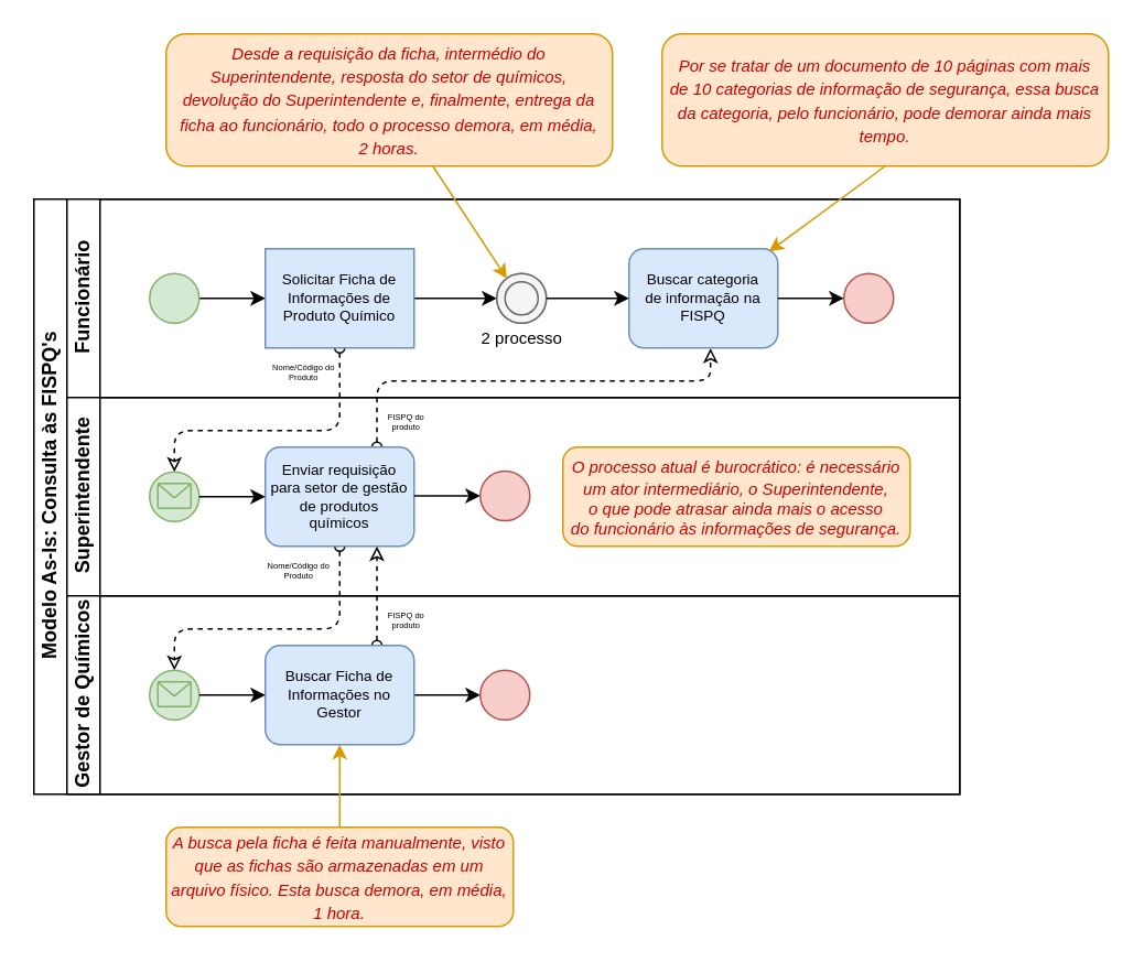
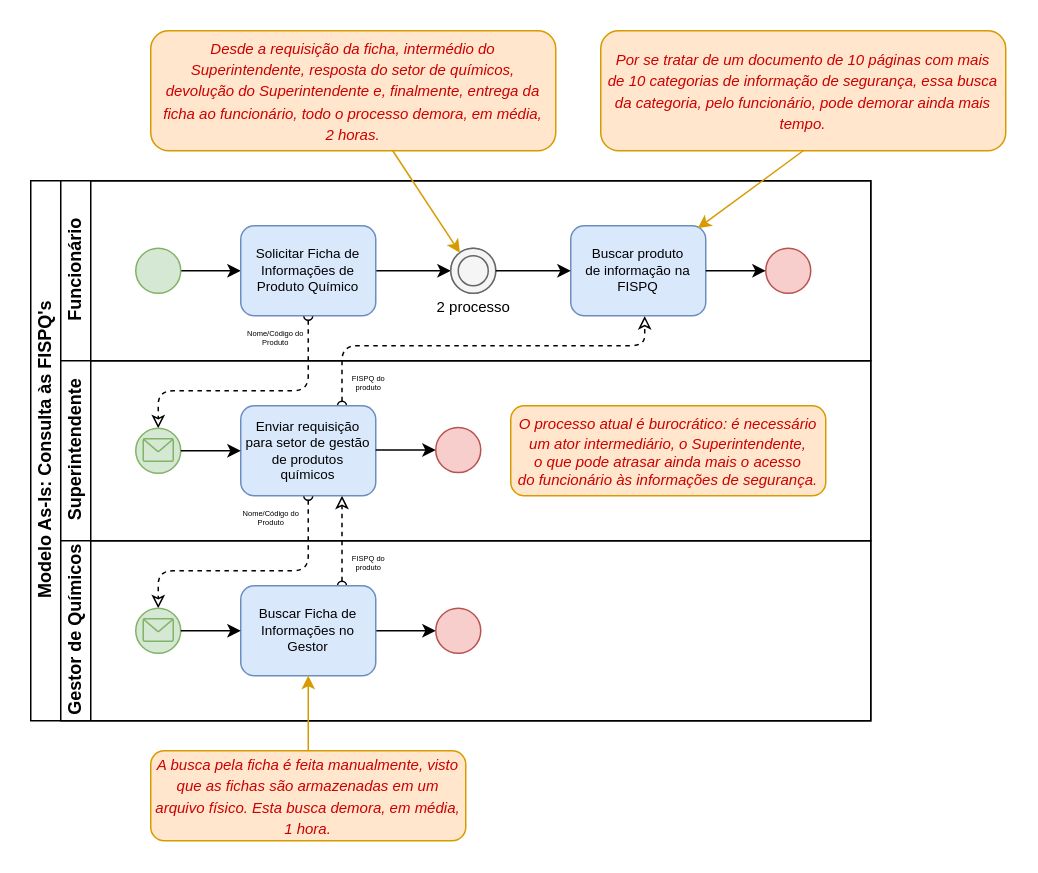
  <mxCell id="0" />
  <mxCell id="1" parent="0" />
  <mxCell id="2" value="Modelo As-Is: Consulta às FISPQ's" style="swimlane;html=1;childLayout=stackLayout;resizeParent=1;resizeParentMax=0;horizontal=0;startSize=20;horizontalStack=0;" parent="1" vertex="1"><mxGeometry x="20" y="120" width="560" height="360" as="geometry" /></mxCell>
  <mxCell id="3" style="edgeStyle=orthogonalEdgeStyle;rounded=1;orthogonalLoop=1;jettySize=auto;html=1;exitX=0.75;exitY=0;exitDx=0;exitDy=0;entryX=0.548;entryY=1.004;entryDx=0;entryDy=0;endArrow=classic;endFill=0;dashed=1;startArrow=oval;startFill=0;entryPerimeter=0;curved=0;" parent="2" source="24" target="17" edge="1"><mxGeometry relative="1" as="geometry"><Array as="points"><mxPoint x="208" y="110" /><mxPoint x="409" y="110" /></Array></mxGeometry></mxCell>
  <mxCell id="4" style="edgeStyle=orthogonalEdgeStyle;rounded=0;orthogonalLoop=1;jettySize=auto;html=1;exitX=0.75;exitY=0;exitDx=0;exitDy=0;entryX=0.75;entryY=1;entryDx=0;entryDy=0;dashed=1;endArrow=classic;endFill=0;startArrow=oval;startFill=0;" parent="2" source="44" target="24" edge="1"><mxGeometry relative="1" as="geometry" /></mxCell>
  <mxCell id="5" style="edgeStyle=orthogonalEdgeStyle;rounded=1;orthogonalLoop=1;jettySize=auto;html=1;exitX=0.5;exitY=1;exitDx=0;exitDy=0;entryX=0.5;entryY=0;entryDx=0;entryDy=0;dashed=1;curved=0;startArrow=oval;startFill=0;endArrow=classic;endFill=0;" parent="2" source="24" target="39" edge="1"><mxGeometry relative="1" as="geometry"><Array as="points"><mxPoint x="185" y="260" /><mxPoint x="85" y="260" /></Array></mxGeometry></mxCell>
  <mxCell id="6" style="edgeStyle=orthogonalEdgeStyle;rounded=1;orthogonalLoop=1;jettySize=auto;html=1;exitX=0.5;exitY=1;exitDx=0;exitDy=0;entryX=0.5;entryY=0;entryDx=0;entryDy=0;curved=0;dashed=1;startArrow=oval;startFill=0;spacing=-3;endArrow=classic;endFill=0;" parent="2" source="11" target="26" edge="1"><mxGeometry relative="1" as="geometry"><Array as="points"><mxPoint x="185" y="140" /><mxPoint x="85" y="140" /></Array></mxGeometry></mxCell>
  <mxCell id="7" value="Funcionário" style="swimlane;html=1;startSize=20;horizontal=0;" parent="2" vertex="1"><mxGeometry x="20" width="540" height="120" as="geometry" /></mxCell>
  <mxCell id="8" value="" style="edgeStyle=orthogonalEdgeStyle;rounded=0;orthogonalLoop=1;jettySize=auto;html=1;" parent="7" source="9" target="11" edge="1"><mxGeometry relative="1" as="geometry" /></mxCell>
  <mxCell id="9" value="" style="ellipse;whiteSpace=wrap;html=1;fillColor=#d5e8d4;strokeColor=#82b366;" parent="7" vertex="1"><mxGeometry x="50" y="45" width="30" height="30" as="geometry" /></mxCell>
  <mxCell id="10" style="edgeStyle=orthogonalEdgeStyle;rounded=0;orthogonalLoop=1;jettySize=auto;html=1;exitX=1;exitY=0.5;exitDx=0;exitDy=0;" parent="7" source="11" edge="1"><mxGeometry relative="1" as="geometry"><mxPoint x="260.0" y="59.973" as="targetPoint" /></mxGeometry></mxCell>
- <mxCell id="11" value="Solicitar Ficha de Informações de Produto Químico" style="whiteSpace=wrap;html=1;fontFamily=Helvetica;fontSize=9;align=center;fillColor=#dae8fc;strokeColor=#6c8ebf;rounded=0;" parent="7" vertex="1"><mxGeometry x="120" y="30" width="90" height="60" as="geometry" /></mxCell>
+ <mxCell id="11" value="Solicitar Ficha de Informações de Produto Químico" style="rounded=1;whiteSpace=wrap;html=1;fontFamily=Helvetica;fontSize=9;align=center;fillColor=#dae8fc;strokeColor=#6c8ebf;" parent="7" vertex="1"><mxGeometry x="120" y="30" width="90" height="60" as="geometry" /></mxCell>
  <mxCell id="12" value="&lt;p style=&quot;line-height: 30%; font-size: 5px;&quot;&gt;&lt;font style=&quot;font-size: 5px;&quot;&gt;Nome/Código do&lt;/font&gt;&lt;/p&gt;&lt;p style=&quot;line-height: 30%; font-size: 5px;&quot;&gt;&lt;font style=&quot;font-size: 5px;&quot;&gt;Produto&lt;/font&gt;&lt;/p&gt;" style="text;html=1;align=center;verticalAlign=middle;resizable=0;points=[];autosize=1;strokeColor=none;fillColor=none;fontSize=9;" parent="7" vertex="1"><mxGeometry x="113" y="90" width="60" height="30" as="geometry" /></mxCell>
  <mxCell id="13" value="" style="group" parent="7" vertex="1" connectable="0"><mxGeometry x="260" y="45" width="30" height="30" as="geometry" /></mxCell>
  <mxCell id="14" value="" style="ellipse;whiteSpace=wrap;html=1;fillColor=#d5e8d4;strokeColor=#82b366;" parent="13" vertex="1"><mxGeometry width="30" height="30" as="geometry" /></mxCell>
  <mxCell id="15" value="" style="ellipse;whiteSpace=wrap;html=1;fillColor=#f5f5f5;strokeColor=#666666;fontColor=#333333;" parent="13" vertex="1"><mxGeometry width="30" height="30" as="geometry" /></mxCell>
  <mxCell id="16" value="" style="ellipse;whiteSpace=wrap;html=1;fillColor=#f5f5f5;strokeColor=#666666;fontColor=#333333;" parent="13" vertex="1"><mxGeometry x="5" y="5" width="20" height="20" as="geometry" /></mxCell>
- <mxCell id="17" value="Buscar categoria&lt;div&gt;de informação na FISPQ&lt;/div&gt;" style="rounded=1;whiteSpace=wrap;html=1;fontFamily=Helvetica;fontSize=9;align=center;fillColor=#dae8fc;strokeColor=#6c8ebf;" parent="7" vertex="1"><mxGeometry x="340" y="30" width="90" height="60" as="geometry" /></mxCell>
+ <mxCell id="17" value="Buscar produto&lt;div&gt;de informação na FISPQ&lt;/div&gt;" style="rounded=1;whiteSpace=wrap;html=1;fontFamily=Helvetica;fontSize=9;align=center;fillColor=#dae8fc;strokeColor=#6c8ebf;" parent="7" vertex="1"><mxGeometry x="340" y="30" width="90" height="60" as="geometry" /></mxCell>
  <mxCell id="18" style="edgeStyle=orthogonalEdgeStyle;rounded=0;orthogonalLoop=1;jettySize=auto;html=1;exitX=1;exitY=0.5;exitDx=0;exitDy=0;entryX=0;entryY=0.5;entryDx=0;entryDy=0;" parent="7" source="15" target="17" edge="1"><mxGeometry relative="1" as="geometry" /></mxCell>
  <mxCell id="19" style="edgeStyle=orthogonalEdgeStyle;rounded=0;orthogonalLoop=1;jettySize=auto;html=1;exitX=1;exitY=0.5;exitDx=0;exitDy=0;entryX=0;entryY=0.5;entryDx=0;entryDy=0;" parent="7" target="21" edge="1"><mxGeometry relative="1" as="geometry"><mxPoint x="430" y="60" as="sourcePoint" /><Array as="points"><mxPoint x="440" y="60.5" /><mxPoint x="440" y="60.5" /></Array></mxGeometry></mxCell>
  <mxCell id="20" value="" style="group" parent="7" vertex="1" connectable="0"><mxGeometry x="470" y="45" width="30" height="30" as="geometry" /></mxCell>
  <mxCell id="21" value="" style="ellipse;whiteSpace=wrap;html=1;fillColor=#f8cecc;strokeColor=#b85450;" parent="20" vertex="1"><mxGeometry width="30" height="30" as="geometry" /></mxCell>
  <mxCell id="22" value="&lt;p style=&quot;line-height: 30%; font-size: 10px;&quot;&gt;2 processo&lt;/p&gt;" style="text;html=1;align=center;verticalAlign=middle;resizable=0;points=[];autosize=1;strokeColor=none;fillColor=none;fontSize=10;" parent="7" vertex="1"><mxGeometry x="245" y="64" width="60" height="40" as="geometry" /></mxCell>
  <mxCell id="23" value="Superintendente" style="swimlane;html=1;startSize=20;horizontal=0;" parent="2" vertex="1"><mxGeometry x="20" y="120" width="540" height="120" as="geometry" /></mxCell>
  <mxCell id="24" value="Enviar requisição para setor de gestão de produtos&lt;div style=&quot;font-size: 9px;&quot;&gt;químicos&lt;/div&gt;" style="rounded=1;whiteSpace=wrap;html=1;fontFamily=Helvetica;fontSize=9;align=center;fillColor=#dae8fc;strokeColor=#6c8ebf;" parent="23" vertex="1"><mxGeometry x="120" y="30" width="90" height="60" as="geometry" /></mxCell>
  <mxCell id="25" value="" style="group" parent="23" vertex="1" connectable="0"><mxGeometry x="50" y="45" width="30" height="30" as="geometry" /></mxCell>
  <mxCell id="26" value="" style="ellipse;whiteSpace=wrap;html=1;fillColor=#d5e8d4;strokeColor=#82b366;" parent="25" vertex="1"><mxGeometry width="30" height="30" as="geometry" /></mxCell>
  <mxCell id="27" value="" style="group" parent="25" vertex="1" connectable="0"><mxGeometry x="5" y="7" width="20" height="15" as="geometry" /></mxCell>
  <mxCell id="28" value="" style="rounded=1;whiteSpace=wrap;html=1;absoluteArcSize=1;arcSize=2;strokeWidth=1;fillColor=#d5e8d4;strokeColor=#82b366;" parent="27" vertex="1"><mxGeometry width="20" height="15" as="geometry" /></mxCell>
  <mxCell id="29" value="" style="strokeWidth=1;html=1;shape=mxgraph.flowchart.extract_or_measurement;whiteSpace=wrap;rotation=-180;fillColor=#d5e8d4;strokeColor=#82b366;" parent="27" vertex="1"><mxGeometry x="0.5" width="19" height="8.571" as="geometry" /></mxCell>
  <mxCell id="30" style="edgeStyle=orthogonalEdgeStyle;rounded=0;orthogonalLoop=1;jettySize=auto;html=1;entryX=0;entryY=0.5;entryDx=0;entryDy=0;" parent="23" source="26" target="24" edge="1"><mxGeometry relative="1" as="geometry" /></mxCell>
  <mxCell id="31" value="&lt;p style=&quot;line-height: 30%; font-size: 5px;&quot;&gt;&lt;font style=&quot;font-size: 5px;&quot;&gt;Nome/Código do&lt;/font&gt;&lt;/p&gt;&lt;p style=&quot;line-height: 30%; font-size: 5px;&quot;&gt;&lt;font style=&quot;font-size: 5px;&quot;&gt;Produto&lt;/font&gt;&lt;/p&gt;" style="text;html=1;align=center;verticalAlign=middle;resizable=0;points=[];autosize=1;strokeColor=none;fillColor=none;fontSize=9;" parent="23" vertex="1"><mxGeometry x="110" y="90" width="60" height="30" as="geometry" /></mxCell>
  <mxCell id="32" value="&lt;p style=&quot;line-height: 30%; font-size: 5px;&quot;&gt;FISPQ do&lt;/p&gt;&lt;p style=&quot;line-height: 30%; font-size: 5px;&quot;&gt;produto&lt;/p&gt;" style="text;html=1;align=center;verticalAlign=middle;resizable=0;points=[];autosize=1;strokeColor=none;fillColor=none;fontSize=9;" parent="23" vertex="1"><mxGeometry x="180" width="50" height="30" as="geometry" /></mxCell>
  <mxCell id="33" style="edgeStyle=orthogonalEdgeStyle;rounded=0;orthogonalLoop=1;jettySize=auto;html=1;exitX=1;exitY=0.5;exitDx=0;exitDy=0;entryX=0;entryY=0.5;entryDx=0;entryDy=0;" parent="23" target="35" edge="1"><mxGeometry relative="1" as="geometry"><mxPoint x="210" y="59.5" as="sourcePoint" /><Array as="points"><mxPoint x="220" y="60" /><mxPoint x="220" y="60" /></Array></mxGeometry></mxCell>
  <mxCell id="34" value="" style="group" parent="23" vertex="1" connectable="0"><mxGeometry x="250" y="44.5" width="30" height="30" as="geometry" /></mxCell>
  <mxCell id="35" value="" style="ellipse;whiteSpace=wrap;html=1;fillColor=#f8cecc;strokeColor=#b85450;" parent="34" vertex="1"><mxGeometry width="30" height="30" as="geometry" /></mxCell>
  <mxCell id="36" value="&lt;span style=&quot;color: rgb(204, 0, 0); font-size: 10px; font-style: italic; text-wrap: nowrap;&quot;&gt;O processo atual é burocrático: é necessário&lt;/span&gt;&lt;div style=&quot;color: rgb(204, 0, 0); font-size: 10px; font-style: italic; text-wrap: nowrap;&quot;&gt;um ator intermediário, o Superintendente,&lt;/div&gt;&lt;div style=&quot;color: rgb(204, 0, 0); font-size: 10px; font-style: italic; text-wrap: nowrap;&quot;&gt;o que pode atrasar ainda mais o acesso&lt;/div&gt;&lt;div style=&quot;color: rgb(204, 0, 0); font-size: 10px; font-style: italic; text-wrap: nowrap;&quot;&gt;do funcionário às informações de segurança.&lt;/div&gt;" style="rounded=1;whiteSpace=wrap;html=1;fillColor=#ffe6cc;strokeColor=#d79b00;" parent="23" vertex="1"><mxGeometry x="300" y="30" width="210" height="60" as="geometry" /></mxCell>
  <mxCell id="37" value="Gestor de Químicos" style="swimlane;html=1;startSize=20;horizontal=0;" parent="2" vertex="1"><mxGeometry x="20" y="240" width="540" height="120" as="geometry" /></mxCell>
  <mxCell id="38" value="" style="group" parent="37" vertex="1" connectable="0"><mxGeometry x="50" y="45" width="30" height="30" as="geometry" /></mxCell>
  <mxCell id="39" value="" style="ellipse;whiteSpace=wrap;html=1;fillColor=#d5e8d4;strokeColor=#82b366;" parent="38" vertex="1"><mxGeometry width="30" height="30" as="geometry" /></mxCell>
  <mxCell id="40" value="" style="group" parent="38" vertex="1" connectable="0"><mxGeometry x="5" y="7" width="20" height="15" as="geometry" /></mxCell>
  <mxCell id="41" value="" style="rounded=1;whiteSpace=wrap;html=1;absoluteArcSize=1;arcSize=2;strokeWidth=1;fillColor=#d5e8d4;strokeColor=#82b366;" parent="40" vertex="1"><mxGeometry width="20" height="15" as="geometry" /></mxCell>
  <mxCell id="42" value="" style="strokeWidth=1;html=1;shape=mxgraph.flowchart.extract_or_measurement;whiteSpace=wrap;rotation=-180;fillColor=#d5e8d4;strokeColor=#82b366;" parent="40" vertex="1"><mxGeometry x="0.5" width="19" height="8.571" as="geometry" /></mxCell>
  <mxCell id="43" style="edgeStyle=orthogonalEdgeStyle;rounded=0;orthogonalLoop=1;jettySize=auto;html=1;exitX=1;exitY=0.5;exitDx=0;exitDy=0;entryX=0;entryY=0.5;entryDx=0;entryDy=0;" parent="37" source="44" target="46" edge="1"><mxGeometry relative="1" as="geometry" /></mxCell>
  <mxCell id="44" value="Buscar Ficha de Informações no Gestor" style="rounded=1;whiteSpace=wrap;html=1;fontFamily=Helvetica;fontSize=9;align=center;fillColor=#dae8fc;strokeColor=#6c8ebf;" parent="37" vertex="1"><mxGeometry x="120" y="30" width="90" height="60" as="geometry" /></mxCell>
  <mxCell id="45" value="" style="group" parent="37" vertex="1" connectable="0"><mxGeometry x="250" y="45" width="30" height="30" as="geometry" /></mxCell>
  <mxCell id="46" value="" style="ellipse;whiteSpace=wrap;html=1;fillColor=#f8cecc;strokeColor=#b85450;" parent="45" vertex="1"><mxGeometry width="30" height="30" as="geometry" /></mxCell>
  <mxCell id="47" style="edgeStyle=orthogonalEdgeStyle;rounded=0;orthogonalLoop=1;jettySize=auto;html=1;exitX=1;exitY=0.5;exitDx=0;exitDy=0;entryX=0;entryY=0.5;entryDx=0;entryDy=0;" parent="37" source="39" target="44" edge="1"><mxGeometry relative="1" as="geometry" /></mxCell>
  <mxCell id="48" value="&lt;p style=&quot;line-height: 30%; font-size: 5px;&quot;&gt;FISPQ do&lt;/p&gt;&lt;p style=&quot;line-height: 30%; font-size: 5px;&quot;&gt;produto&lt;/p&gt;" style="text;html=1;align=center;verticalAlign=middle;resizable=0;points=[];autosize=1;strokeColor=none;fillColor=none;fontSize=9;" parent="37" vertex="1"><mxGeometry x="180" width="50" height="30" as="geometry" /></mxCell>
  <mxCell id="49" style="edgeStyle=orthogonalEdgeStyle;rounded=0;orthogonalLoop=1;jettySize=auto;html=1;entryX=0.5;entryY=1;entryDx=0;entryDy=0;fillColor=#ffe6cc;strokeColor=#d79b00;" parent="1" source="50" target="44" edge="1"><mxGeometry relative="1" as="geometry" /></mxCell>
  <mxCell id="50" value="&lt;font color=&quot;#cc0000&quot;&gt;&lt;span style=&quot;font-size: 10px; text-wrap: nowrap;&quot;&gt;&lt;i&gt;A busca pela ficha é feita manualmente, visto&lt;/i&gt;&lt;/span&gt;&lt;/font&gt;&lt;div&gt;&lt;font color=&quot;#cc0000&quot;&gt;&lt;span style=&quot;font-size: 10px; text-wrap: nowrap;&quot;&gt;&lt;i&gt;que as fichas são armazenadas em um&lt;/i&gt;&lt;/span&gt;&lt;/font&gt;&lt;/div&gt;&lt;div&gt;&lt;font color=&quot;#cc0000&quot;&gt;&lt;span style=&quot;font-size: 10px; text-wrap: nowrap;&quot;&gt;&lt;i&gt;arquivo físico. Esta busca demora, em média,&lt;/i&gt;&lt;/span&gt;&lt;/font&gt;&lt;/div&gt;&lt;div&gt;&lt;font color=&quot;#cc0000&quot;&gt;&lt;span style=&quot;font-size: 10px; text-wrap: nowrap;&quot;&gt;&lt;i&gt;1 hora.&lt;/i&gt;&lt;/span&gt;&lt;/font&gt;&lt;/div&gt;" style="rounded=1;whiteSpace=wrap;html=1;fillColor=#ffe6cc;strokeColor=#d79b00;" parent="1" vertex="1"><mxGeometry x="100" y="500" width="210" height="60" as="geometry" /></mxCell>
  <mxCell id="51" style="rounded=0;orthogonalLoop=1;jettySize=auto;html=1;entryX=0.204;entryY=0.101;entryDx=0;entryDy=0;fillColor=#ffe6cc;strokeColor=#d79b00;entryPerimeter=0;" parent="1" source="52" target="15" edge="1"><mxGeometry relative="1" as="geometry" /></mxCell>
  <mxCell id="52" value="&lt;font color=&quot;#cc0000&quot;&gt;&lt;span style=&quot;font-size: 10px; text-wrap: nowrap;&quot;&gt;&lt;i&gt;Desde a requisição da ficha, intermédio do&lt;/i&gt;&lt;/span&gt;&lt;/font&gt;&lt;div&gt;&lt;font color=&quot;#cc0000&quot;&gt;&lt;span style=&quot;font-size: 10px; text-wrap: nowrap;&quot;&gt;&lt;i&gt;Superintendente, resposta do setor de químicos,&lt;/i&gt;&lt;/span&gt;&lt;/font&gt;&lt;/div&gt;&lt;div&gt;&lt;font color=&quot;#cc0000&quot;&gt;&lt;span style=&quot;font-size: 10px; text-wrap: nowrap;&quot;&gt;&lt;i&gt;devolução do Superintendente e, finalmente, entrega da&lt;/i&gt;&lt;/span&gt;&lt;/font&gt;&lt;/div&gt;&lt;div&gt;&lt;font color=&quot;#cc0000&quot;&gt;&lt;span style=&quot;font-size: 10px; text-wrap: nowrap;&quot;&gt;&lt;i&gt;ficha ao funcionário, todo o processo demora, em média,&lt;/i&gt;&lt;/span&gt;&lt;/font&gt;&lt;/div&gt;&lt;div&gt;&lt;font color=&quot;#cc0000&quot;&gt;&lt;span style=&quot;font-size: 10px; text-wrap: nowrap;&quot;&gt;&lt;i&gt;2 horas.&lt;/i&gt;&lt;/span&gt;&lt;/font&gt;&lt;/div&gt;" style="rounded=1;whiteSpace=wrap;html=1;fillColor=#ffe6cc;strokeColor=#d79b00;" parent="1" vertex="1"><mxGeometry x="100" y="20" width="270" height="80" as="geometry" /></mxCell>
  <mxCell id="53" style="rounded=0;orthogonalLoop=1;jettySize=auto;html=1;exitX=0.5;exitY=1;exitDx=0;exitDy=0;entryX=0.941;entryY=0.028;entryDx=0;entryDy=0;fillColor=#ffe6cc;strokeColor=#d79b00;entryPerimeter=0;" parent="1" source="54" target="17" edge="1"><mxGeometry relative="1" as="geometry" /></mxCell>
  <mxCell id="54" value="&lt;font color=&quot;#cc0000&quot;&gt;&lt;span style=&quot;font-size: 10px; text-wrap: nowrap;&quot;&gt;&lt;i&gt;Por se tratar de um documento de 10 páginas com mais&lt;/i&gt;&lt;/span&gt;&lt;/font&gt;&lt;div&gt;&lt;font color=&quot;#cc0000&quot;&gt;&lt;span style=&quot;font-size: 10px; text-wrap: nowrap;&quot;&gt;&lt;i&gt;de 10 categorias de informação de segurança, essa busca&lt;/i&gt;&lt;/span&gt;&lt;/font&gt;&lt;/div&gt;&lt;div&gt;&lt;font color=&quot;#cc0000&quot;&gt;&lt;span style=&quot;font-size: 10px; text-wrap: nowrap;&quot;&gt;&lt;i&gt;da categoria, pelo funcionário, pode demorar ainda mais&lt;/i&gt;&lt;/span&gt;&lt;/font&gt;&lt;/div&gt;&lt;div&gt;&lt;font color=&quot;#cc0000&quot;&gt;&lt;span style=&quot;font-size: 10px; text-wrap: nowrap;&quot;&gt;&lt;i&gt;tempo.&lt;/i&gt;&lt;/span&gt;&lt;/font&gt;&lt;/div&gt;" style="rounded=1;whiteSpace=wrap;html=1;fillColor=#ffe6cc;strokeColor=#d79b00;" parent="1" vertex="1"><mxGeometry x="400" y="20" width="270" height="80" as="geometry" /></mxCell>
